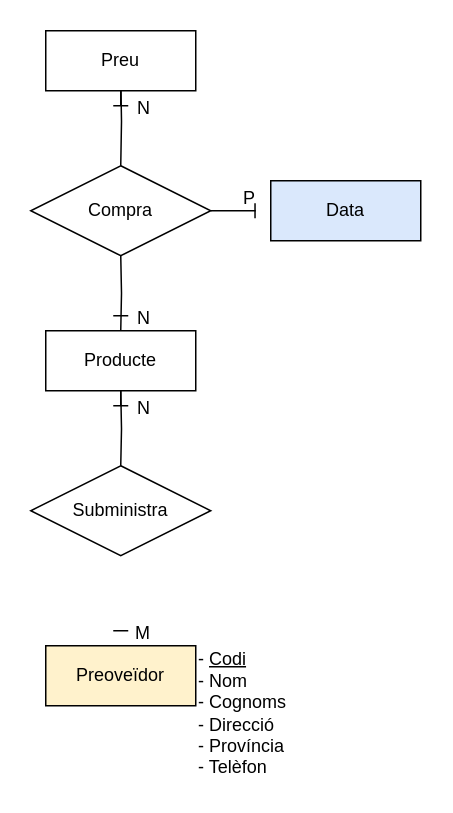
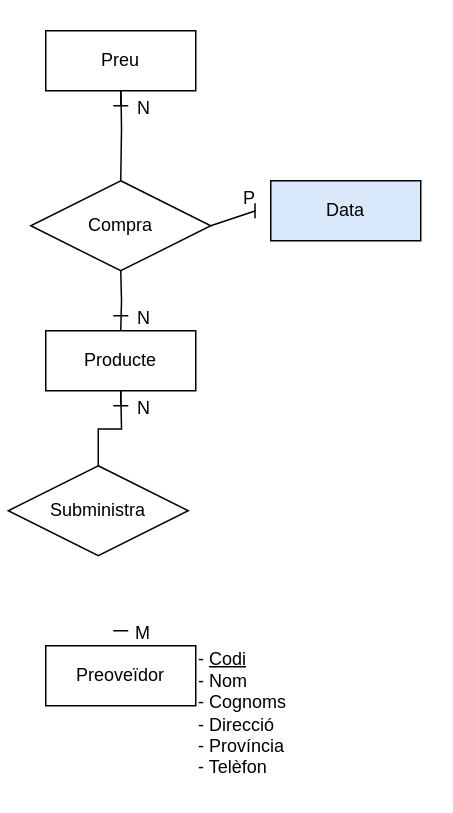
  <mxCell id="0" />
  <mxCell id="1" parent="0" />
  <mxCell id="2" style="edgeStyle=orthogonalEdgeStyle;rounded=0;orthogonalLoop=1;jettySize=auto;html=1;entryX=0.5;entryY=0;entryDx=0;entryDy=0;strokeColor=default;endArrow=none;endFill=0;startArrow=none;" parent="1" target="6" edge="1"><mxGeometry relative="1" as="geometry"><mxPoint x="80" y="260" as="sourcePoint" /></mxGeometry></mxCell>
  <mxCell id="3" value="Producte" style="whiteSpace=wrap;html=1;align=center;" parent="1" vertex="1"><mxGeometry x="30" y="220" width="100" height="40" as="geometry" /></mxCell>
  <mxCell id="4" style="edgeStyle=orthogonalEdgeStyle;rounded=0;orthogonalLoop=1;jettySize=auto;html=1;exitX=0.5;exitY=0;exitDx=0;exitDy=0;strokeColor=default;endArrow=none;endFill=0;" parent="1" source="5" target="9" edge="1"><mxGeometry relative="1" as="geometry" /></mxCell>
- <mxCell id="5" value="Preoveïdor" style="whiteSpace=wrap;html=1;align=center;fillColor=#fff2cc;" parent="1" vertex="1"><mxGeometry x="30" y="430" width="100" height="40" as="geometry" /></mxCell>
- <mxCell id="6" value="Subministra" style="shape=rhombus;perimeter=rhombusPerimeter;whiteSpace=wrap;html=1;align=center;" parent="1" vertex="1"><mxGeometry x="20" y="310" width="120" height="60" as="geometry" /></mxCell>
+ <mxCell id="5" value="Preoveïdor" style="whiteSpace=wrap;html=1;align=center;" parent="1" vertex="1"><mxGeometry x="30" y="430" width="100" height="40" as="geometry" /></mxCell>
+ <mxCell id="6" value="Subministra" style="shape=rhombus;perimeter=rhombusPerimeter;whiteSpace=wrap;html=1;align=center;" parent="1" vertex="1"><mxGeometry x="5" y="310" width="120" height="60" as="geometry" /></mxCell>
  <mxCell id="7" value="" style="endArrow=none;html=1;rounded=0;strokeColor=default;" parent="1" edge="1"><mxGeometry width="50" height="50" relative="1" as="geometry"><mxPoint x="85" y="420" as="sourcePoint" /><mxPoint x="75" y="420" as="targetPoint" /></mxGeometry></mxCell>
  <mxCell id="8" value="" style="endArrow=none;html=1;rounded=0;strokeColor=default;" parent="1" edge="1"><mxGeometry width="50" height="50" relative="1" as="geometry"><mxPoint x="75" y="270" as="sourcePoint" /><mxPoint x="85" y="270" as="targetPoint" /></mxGeometry></mxCell>
  <mxCell id="9" value="M" style="resizable=0;html=1;align=right;verticalAlign=bottom;fillColor=none;" parent="1" connectable="0" vertex="1"><mxGeometry x="100" y="430.004" as="geometry" /></mxCell>
  <mxCell id="10" value="N" style="resizable=0;html=1;align=right;verticalAlign=bottom;fillColor=none;" parent="1" connectable="0" vertex="1"><mxGeometry x="100" y="280.004" as="geometry" /></mxCell>
  <mxCell id="11" value="&lt;div&gt;- &lt;u&gt;Codi&lt;/u&gt;&lt;br&gt;&lt;/div&gt;&lt;div&gt;- Nom&lt;/div&gt;&lt;div&gt;- Cognoms&lt;/div&gt;- Direcció&lt;br&gt;- Província&lt;br&gt;- Telèfon" style="text;html=1;strokeColor=none;fillColor=none;align=left;verticalAlign=middle;whiteSpace=wrap;rounded=0;imageVerticalAlign=top;perimeter=none;" parent="1" vertex="1"><mxGeometry x="130" y="430" width="140" height="90" as="geometry" /></mxCell>
  <mxCell id="12" value="" style="edgeStyle=orthogonalEdgeStyle;rounded=0;orthogonalLoop=1;jettySize=auto;html=1;exitX=0.5;exitY=1;exitDx=0;exitDy=0;entryX=0.5;entryY=0;entryDx=0;entryDy=0;strokeColor=default;endArrow=none;endFill=0;" parent="1" source="3" edge="1"><mxGeometry relative="1" as="geometry"><mxPoint x="80" y="260" as="sourcePoint" /><mxPoint x="80" y="270" as="targetPoint" /></mxGeometry></mxCell>
  <mxCell id="13" style="edgeStyle=orthogonalEdgeStyle;rounded=0;orthogonalLoop=1;jettySize=auto;html=1;entryX=0.5;entryY=0;entryDx=0;entryDy=0;strokeColor=default;endArrow=none;endFill=0;startArrow=none;" parent="1" target="17" edge="1"><mxGeometry relative="1" as="geometry"><mxPoint x="80" y="50" as="sourcePoint" /></mxGeometry></mxCell>
  <mxCell id="14" value="Preu" style="whiteSpace=wrap;html=1;align=center;" parent="1" vertex="1"><mxGeometry x="30" y="20" width="100" height="40" as="geometry" /></mxCell>
  <mxCell id="15" style="edgeStyle=orthogonalEdgeStyle;rounded=0;orthogonalLoop=1;jettySize=auto;html=1;exitX=0.5;exitY=0;exitDx=0;exitDy=0;entryX=0.5;entryY=1;entryDx=0;entryDy=0;strokeColor=default;endArrow=none;endFill=0;" parent="1" target="17" edge="1"><mxGeometry relative="1" as="geometry"><mxPoint x="80" y="220" as="sourcePoint" /></mxGeometry></mxCell>
  <mxCell id="16" style="edgeStyle=orthogonalEdgeStyle;rounded=0;orthogonalLoop=1;jettySize=auto;html=1;exitX=1;exitY=0.5;exitDx=0;exitDy=0;endArrow=none;endFill=0;" parent="1" source="17" target="20" edge="1"><mxGeometry relative="1" as="geometry" /></mxCell>
- <mxCell id="17" value="Compra" style="shape=rhombus;perimeter=rhombusPerimeter;whiteSpace=wrap;html=1;align=center;" parent="1" vertex="1"><mxGeometry x="20" y="110" width="120" height="60" as="geometry" /></mxCell>
+ <mxCell id="17" value="Compra" style="shape=rhombus;perimeter=rhombusPerimeter;whiteSpace=wrap;html=1;align=center;" parent="1" vertex="1"><mxGeometry x="20" y="120" width="120" height="60" as="geometry" /></mxCell>
  <mxCell id="18" value="" style="endArrow=none;html=1;rounded=0;strokeColor=default;" parent="1" edge="1"><mxGeometry width="50" height="50" relative="1" as="geometry"><mxPoint x="85" y="210" as="sourcePoint" /><mxPoint x="75" y="210" as="targetPoint" /></mxGeometry></mxCell>
  <mxCell id="19" value="" style="endArrow=none;html=1;rounded=0;strokeColor=default;" parent="1" edge="1"><mxGeometry width="50" height="50" relative="1" as="geometry"><mxPoint x="75" y="70" as="sourcePoint" /><mxPoint x="85" y="70" as="targetPoint" /></mxGeometry></mxCell>
  <mxCell id="20" value="P" style="resizable=0;html=1;align=right;verticalAlign=bottom;fillColor=none;" parent="1" connectable="0" vertex="1"><mxGeometry x="170" y="140.004" as="geometry" /></mxCell>
  <mxCell id="21" value="N" style="resizable=0;html=1;align=right;verticalAlign=bottom;fillColor=none;" parent="1" connectable="0" vertex="1"><mxGeometry x="100" y="80.004" as="geometry" /></mxCell>
  <mxCell id="22" value="" style="edgeStyle=orthogonalEdgeStyle;rounded=0;orthogonalLoop=1;jettySize=auto;html=1;exitX=0.5;exitY=1;exitDx=0;exitDy=0;entryX=0.5;entryY=0;entryDx=0;entryDy=0;strokeColor=default;endArrow=none;endFill=0;" parent="1" source="14" edge="1"><mxGeometry relative="1" as="geometry"><mxPoint x="80" y="60" as="sourcePoint" /><mxPoint x="80" y="70" as="targetPoint" /></mxGeometry></mxCell>
  <mxCell id="23" value="Data" style="whiteSpace=wrap;html=1;align=center;fillColor=#dae8fc;" parent="1" vertex="1"><mxGeometry x="180" y="120" width="100" height="40" as="geometry" /></mxCell>
  <mxCell id="24" value="N" style="resizable=0;html=1;align=right;verticalAlign=bottom;fillColor=none;" parent="1" connectable="0" vertex="1"><mxGeometry x="100" y="220.004" as="geometry" /></mxCell>
  <mxCell id="25" value="" style="endArrow=none;html=1;rounded=0;strokeColor=default;" parent="1" edge="1"><mxGeometry width="50" height="50" relative="1" as="geometry"><mxPoint x="169.52" y="135" as="sourcePoint" /><mxPoint x="169.52" y="145" as="targetPoint" /></mxGeometry></mxCell>
